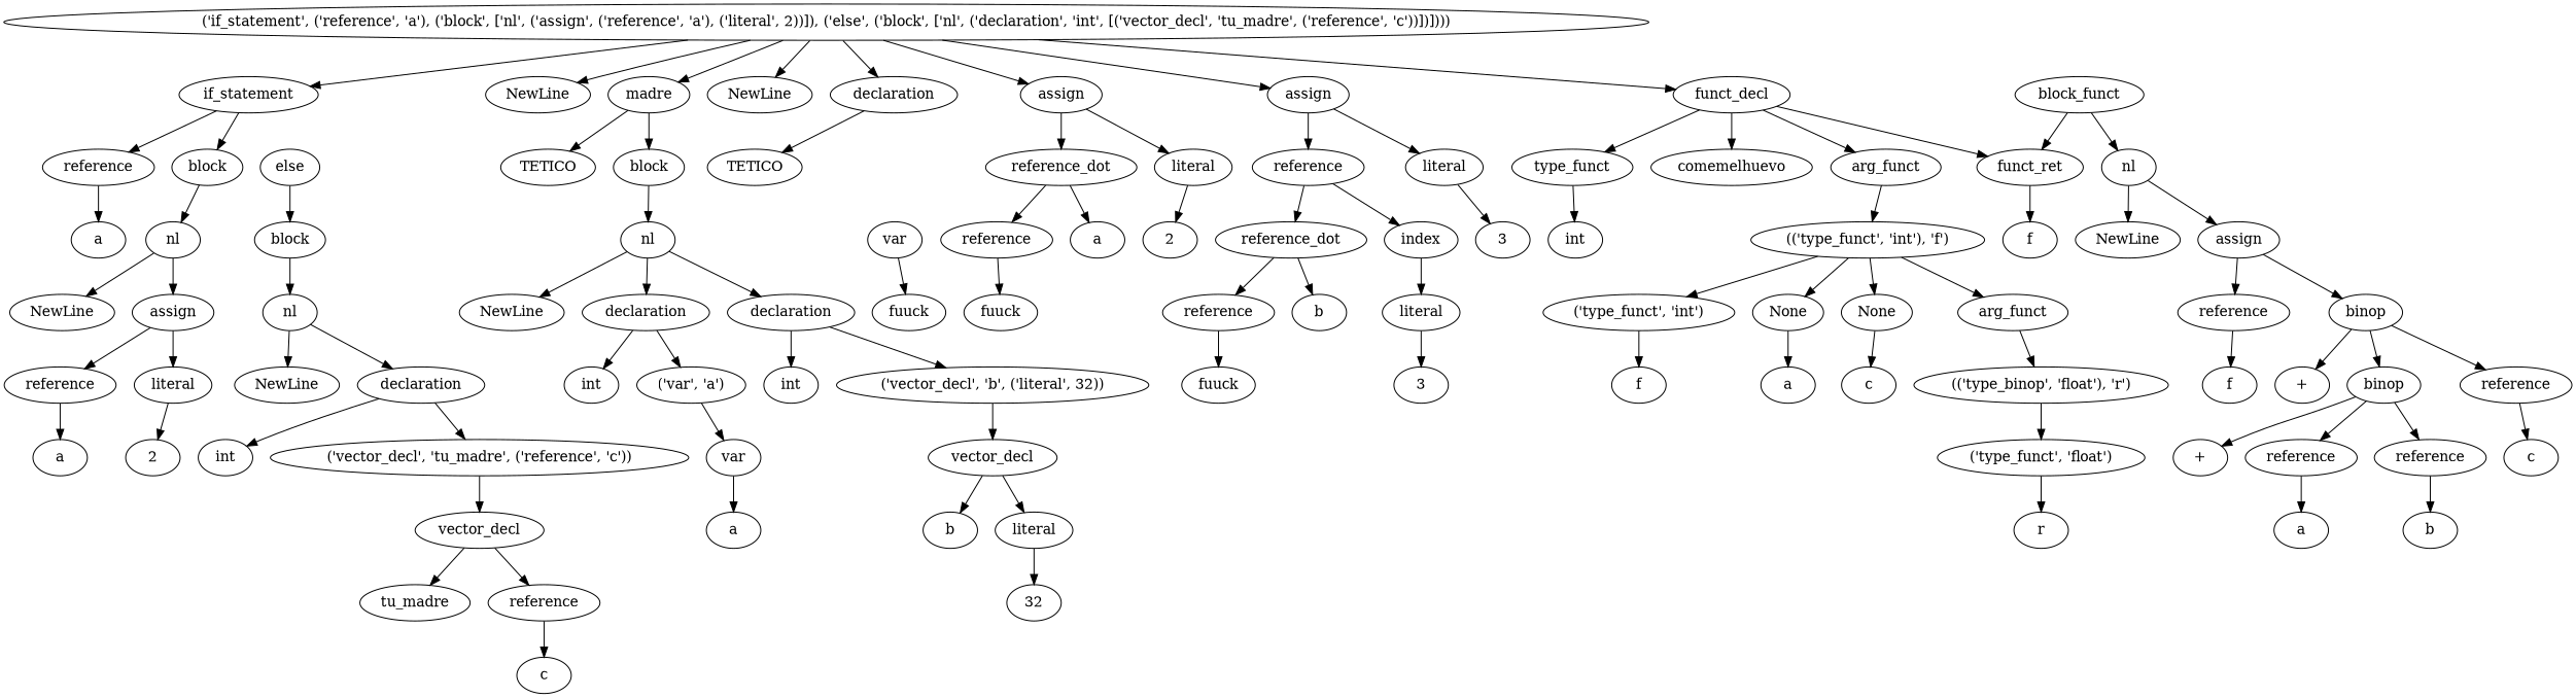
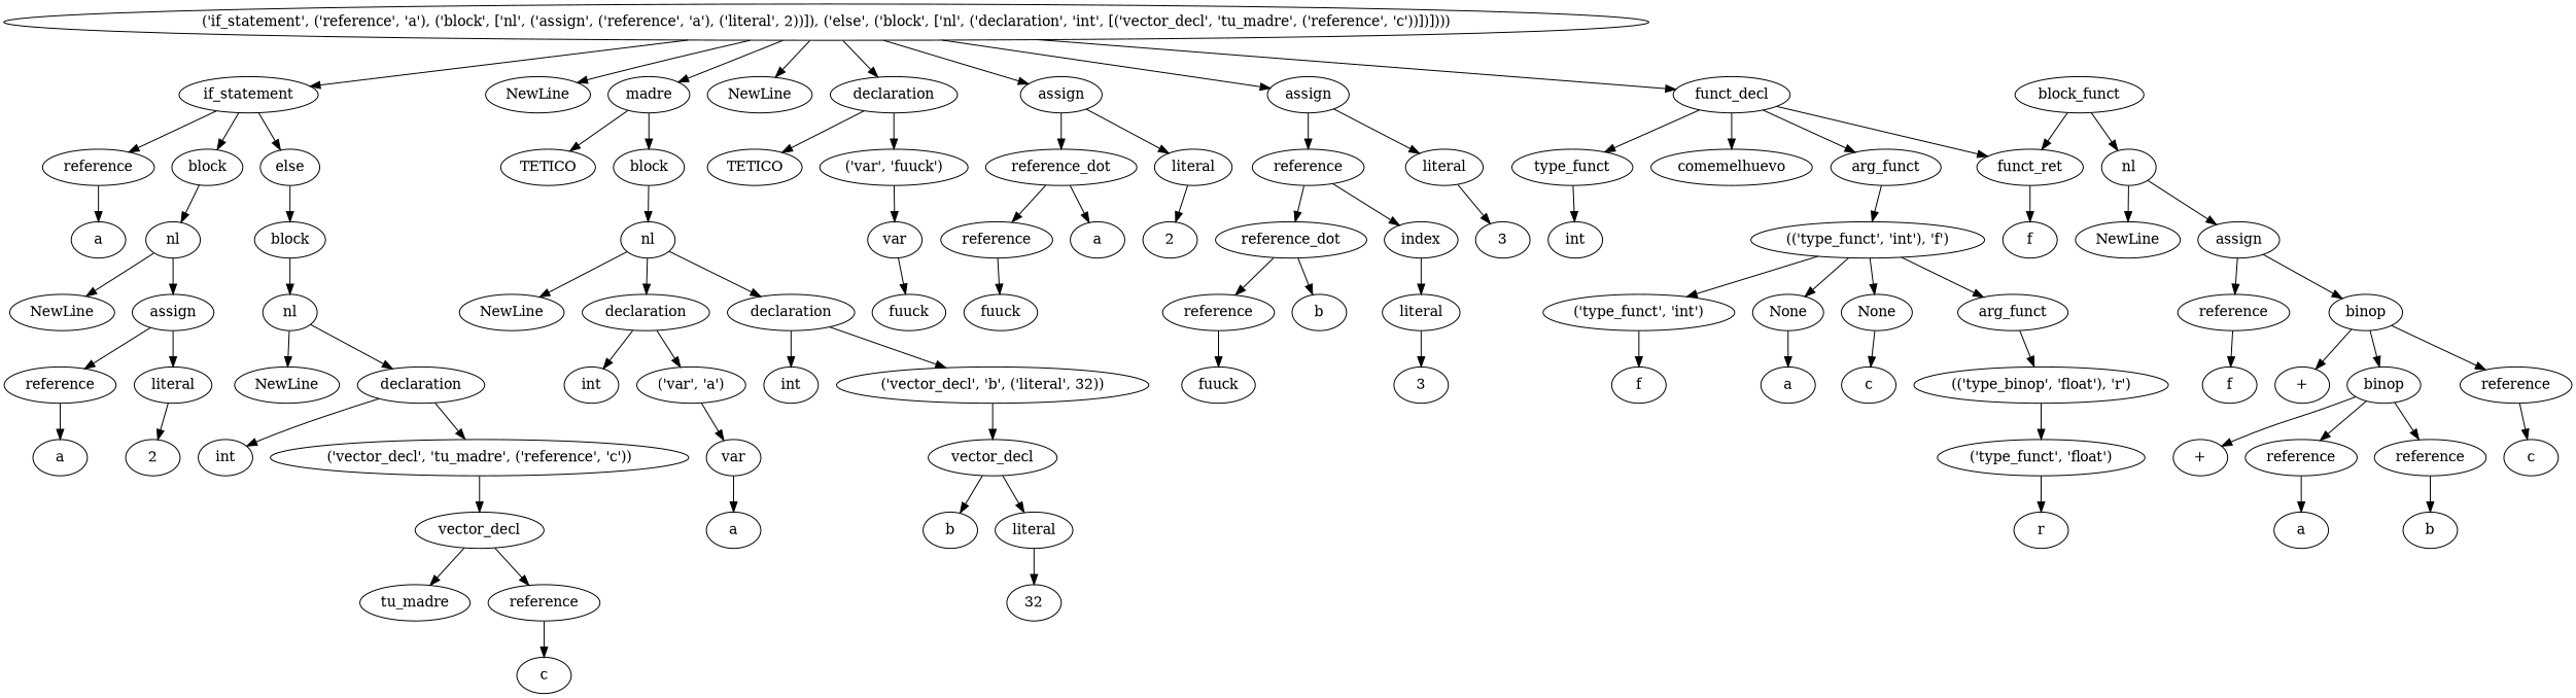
  digraph {
    n1 [label="('if_statement', ('reference', 'a'), ('block', ['nl', ('assign', ('reference', 'a'), ('literal', 2))]), ('else', ('block', ['nl', ('declaration', 'int', [('vector_decl', 'tu_madre', ('reference', 'c'))])])))"]
    n2 [label=if_statement]
    n3 [label=NewLine]
    n4 [label=madre]
    n5 [label=NewLine]
    n6 [label=declaration]
    n7 [label=assign]
    n8 [label=assign]
    n9 [label=funct_decl]
    n10 [label=reference]
    n11 [label=block]
    n12 [label=else]
    n13 [label=TETICO]
    n14 [label=block]
    n15 [label=TETICO]
+   n16 [label="('var', 'fuuck')"]
    n17 [label=reference_dot]
    n18 [label=literal]
    n19 [label=reference]
    n20 [label=literal]
    n21 [label=type_funct]
    n22 [label=comemelhuevo]
    n23 [label=arg_funct]
    n24 [label=funct_ret]
    n25 [label=a]
    n26 [label=nl]
    n27 [label=block]
    n28 [label=NewLine]
    n29 [label=assign]
    n30 [label=reference]
    n31 [label=literal]
    n32 [label=a]
    n33 [label=2]
    n34 [label=nl]
    n35 [label=NewLine]
    n36 [label=declaration]
    n37 [label=int]
    n38 [label="('vector_decl', 'tu_madre', ('reference', 'c'))"]
    n39 [label=vector_decl]
    n40 [label=tu_madre]
    n41 [label=reference]
    n42 [label=c]
    n43 [label=nl]
    n44 [label=NewLine]
    n45 [label=declaration]
    n46 [label=declaration]
    n47 [label=int]
    n48 [label="('var', 'a')"]
    n49 [label=int]
    n50 [label="('vector_decl', 'b', ('literal', 32))"]
    n51 [label=var]
    n52 [label=a]
    n53 [label=vector_decl]
    n54 [label=b]
    n55 [label=literal]
    n56 [label=32]
    n57 [label=var]
    n58 [label=fuuck]
    n59 [label=reference]
    n60 [label=a]
    n61 [label=2]
    n62 [label=fuuck]
    n63 [label=reference_dot]
    n64 [label=index]
    n65 [label=3]
    n66 [label=reference]
    n67 [label=b]
    n68 [label=literal]
    n69 [label=fuuck]
    n70 [label=3]
    n71 [label=int]
    n72 [label="(('type_funct', 'int'), 'f')"]
    n73 [label=block_funct]
    n74 [label=nl]
    n75 [label="('type_funct', 'int')"]
    n76 [label=None]
    n77 [label=None]
    n78 [label=arg_funct]
    n79 [label=f]
    n80 [label=a]
    n81 [label=c]
    n82 [label="(('type_binop', 'float'), 'r')"]
    n83 [label="('type_funct', 'float')"]
    n84 [label=r]
    n85 [label=NewLine]
    n86 [label=assign]
    n87 [label=f]
    n88 [label=reference]
    n89 [label=binop]
    n90 [label=f]
    n91 [label="+"]
    n92 [label=binop]
    n93 [label=reference]
    n94 [label="+"]
    n95 [label=reference]
    n96 [label=reference]
    n97 [label=c]
    n98 [label=a]
    n99 [label=b]
    n1 -> n2
    n1 -> n3
    n1 -> n4
    n1 -> n5
    n1 -> n6
    n1 -> n7
    n1 -> n8
    n1 -> n9
    n2 -> n10
    n2 -> n11
+   n2 -> n12
    n4 -> n13
    n4 -> n14
    n6 -> n15
+   n6 -> n16
    n7 -> n17
    n7 -> n18
    n8 -> n19
    n8 -> n20
    n9 -> n21
    n9 -> n22
    n9 -> n23
    n9 -> n24
    n10 -> n25
    n11 -> n26
    n12 -> n27
    n14 -> n43
+   n16 -> n57
    n17 -> n59
    n17 -> n60
    n18 -> n61
    n19 -> n63
    n19 -> n64
    n20 -> n65
    n21 -> n71
    n23 -> n72
    n24 -> n87
    n26 -> n28
    n26 -> n29
    n27 -> n34
    n29 -> n30
    n29 -> n31
    n30 -> n32
    n31 -> n33
    n34 -> n35
    n34 -> n36
    n36 -> n37
    n36 -> n38
    n38 -> n39
    n39 -> n40
    n39 -> n41
    n41 -> n42
    n43 -> n44
    n43 -> n45
    n43 -> n46
    n45 -> n47
    n45 -> n48
    n46 -> n49
    n46 -> n50
    n48 -> n51
    n50 -> n53
    n51 -> n52
    n53 -> n54
    n53 -> n55
    n55 -> n56
    n57 -> n58
    n59 -> n62
    n63 -> n66
    n63 -> n67
    n64 -> n68
    n66 -> n69
    n68 -> n70
    n72 -> n75
    n72 -> n76
    n72 -> n77
    n72 -> n78
    n73 -> n24
    n73 -> n74
    n74 -> n85
    n74 -> n86
    n75 -> n79
    n76 -> n80
    n77 -> n81
    n78 -> n82
    n82 -> n83
    n83 -> n84
    n86 -> n88
    n86 -> n89
    n88 -> n90
    n89 -> n91
    n89 -> n92
    n89 -> n93
    n92 -> n94
    n92 -> n95
    n92 -> n96
    n93 -> n97
    n95 -> n98
    n96 -> n99
  }
